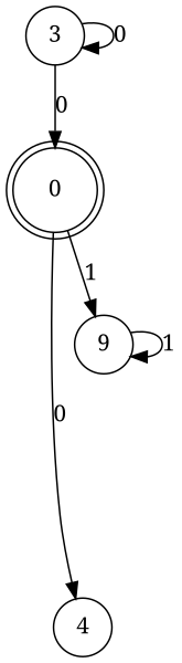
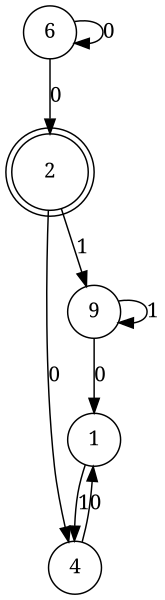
  digraph {
    fontname="Noto Serif"
    node [fontname="Noto Serif" shape=circle]
    edge [fontname="Noto Serif"]
+   1
    4
-   2 [peripheries=2 label=0]
+   2 [peripheries=2]
    n4 [label=9]
-   6 [label=3]
+   6
+   1 -> 4 [label=1]
+   4 -> 1 [label=0]
    2 -> 4 [label=0]
    2 -> n4 [label=1]
+   n4 -> 1 [label=0]
    n4 -> n4 [label=1]
    6 -> 2 [label=0]
    6 -> 6 [label=0]
  }
